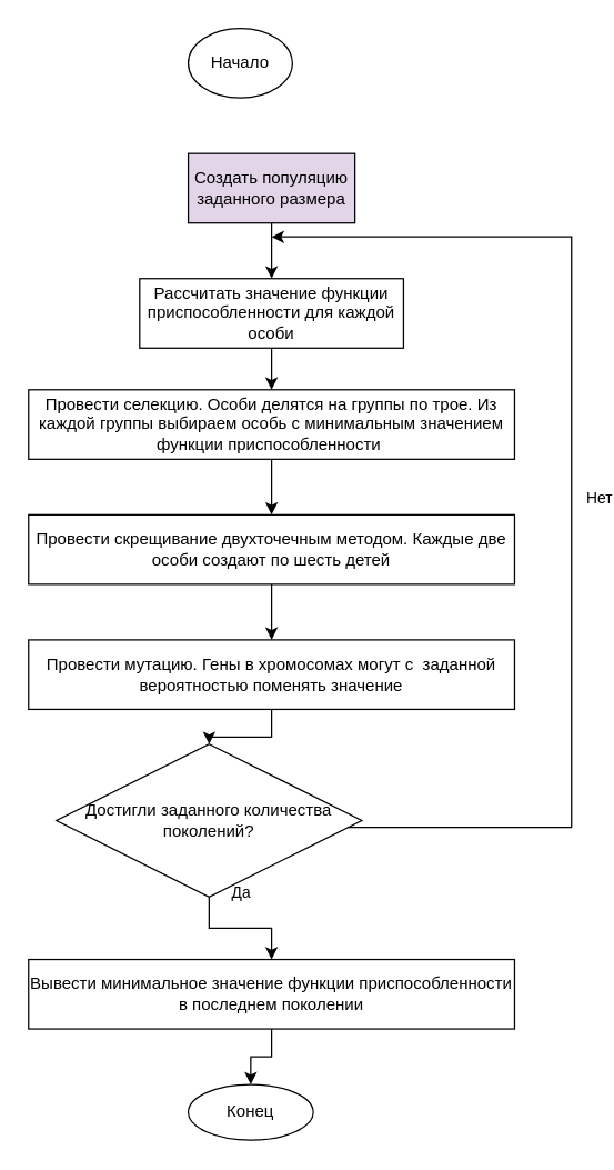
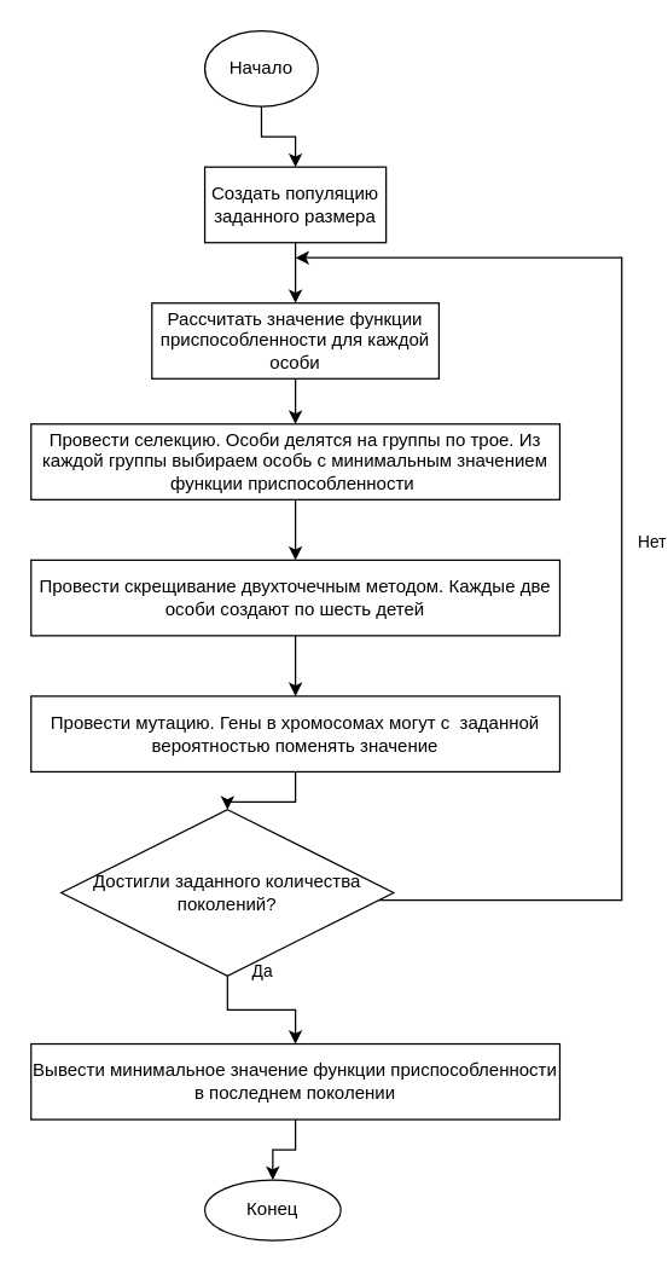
  <mxCell id="0" />
  <mxCell id="1" parent="0" />
+ <mxCell id="2" value="" style="edgeStyle=orthogonalEdgeStyle;rounded=0;orthogonalLoop=1;jettySize=auto;html=1;" edge="1" parent="1" source="3" target="6"><mxGeometry relative="1" as="geometry" /></mxCell>
  <mxCell id="3" value="Начало" style="ellipse;whiteSpace=wrap;html=1;" vertex="1" parent="1"><mxGeometry x="135" y="20" width="75" height="50" as="geometry" /></mxCell>
  <mxCell id="4" value="Конец" style="ellipse;whiteSpace=wrap;html=1;" vertex="1" parent="1"><mxGeometry x="135" y="780" width="90" height="40" as="geometry" /></mxCell>
  <mxCell id="5" value="" style="edgeStyle=orthogonalEdgeStyle;rounded=0;orthogonalLoop=1;jettySize=auto;html=1;" edge="1" parent="1" source="6" target="8"><mxGeometry relative="1" as="geometry" /></mxCell>
- <mxCell id="6" value="Создать популяцию заданного размера" style="rounded=0;whiteSpace=wrap;html=1;fillColor=#e1d5e7;" vertex="1" parent="1"><mxGeometry x="135" y="110" width="120" height="50" as="geometry" /></mxCell>
+ <mxCell id="6" value="Создать популяцию заданного размера" style="rounded=0;whiteSpace=wrap;html=1;" vertex="1" parent="1"><mxGeometry x="135" y="110" width="120" height="50" as="geometry" /></mxCell>
  <mxCell id="7" value="" style="edgeStyle=orthogonalEdgeStyle;rounded=0;orthogonalLoop=1;jettySize=auto;html=1;" edge="1" parent="1" source="8" target="10"><mxGeometry relative="1" as="geometry" /></mxCell>
  <mxCell id="8" value="Рассчитать значение функции приспособленности для каждой особи" style="rounded=0;whiteSpace=wrap;html=1;" vertex="1" parent="1"><mxGeometry x="100" y="200" width="190" height="50" as="geometry" /></mxCell>
  <mxCell id="9" value="" style="edgeStyle=orthogonalEdgeStyle;rounded=0;orthogonalLoop=1;jettySize=auto;html=1;" edge="1" parent="1" source="10" target="12"><mxGeometry relative="1" as="geometry" /></mxCell>
  <mxCell id="10" value="Провести селекцию. Особи делятся на группы по трое. Из каждой группы выбираем особь с минимальным значением функции приспособленности&amp;nbsp;" style="rounded=0;whiteSpace=wrap;html=1;" vertex="1" parent="1"><mxGeometry x="20" y="280" width="350" height="50" as="geometry" /></mxCell>
  <mxCell id="11" value="" style="edgeStyle=orthogonalEdgeStyle;rounded=0;orthogonalLoop=1;jettySize=auto;html=1;" edge="1" parent="1" source="12" target="14"><mxGeometry relative="1" as="geometry" /></mxCell>
  <mxCell id="12" value="Провести скрещивание двухточечным методом. Каждые две особи создают по шесть детей" style="rounded=0;whiteSpace=wrap;html=1;" vertex="1" parent="1"><mxGeometry x="20" y="370" width="350" height="50" as="geometry" /></mxCell>
  <mxCell id="13" value="" style="edgeStyle=orthogonalEdgeStyle;rounded=0;orthogonalLoop=1;jettySize=auto;html=1;" edge="1" parent="1" source="14" target="17"><mxGeometry relative="1" as="geometry" /></mxCell>
  <mxCell id="14" value="Провести мутацию. Гены в хромосомах могут с&amp;nbsp; заданной вероятностью поменять значение" style="rounded=0;whiteSpace=wrap;html=1;" vertex="1" parent="1"><mxGeometry x="20" y="460" width="350" height="50" as="geometry" /></mxCell>
  <mxCell id="15" value="Нет" style="edgeStyle=orthogonalEdgeStyle;rounded=0;orthogonalLoop=1;jettySize=auto;html=1;" edge="1" parent="1" source="17"><mxGeometry x="-0.007" y="-20" relative="1" as="geometry"><mxPoint x="195" y="170" as="targetPoint" /><Array as="points"><mxPoint x="411" y="595" /><mxPoint x="411" y="170" /></Array><mxPoint as="offset" /></mxGeometry></mxCell>
  <mxCell id="16" value="Да" style="edgeStyle=orthogonalEdgeStyle;rounded=0;orthogonalLoop=1;jettySize=auto;html=1;" edge="1" parent="1" source="17" target="19"><mxGeometry y="26" relative="1" as="geometry"><mxPoint as="offset" /></mxGeometry></mxCell>
  <mxCell id="17" value="Достигли заданного количества поколений?" style="rhombus;whiteSpace=wrap;html=1;" vertex="1" parent="1"><mxGeometry x="40" y="535" width="220" height="110" as="geometry" /></mxCell>
  <mxCell id="18" value="" style="edgeStyle=orthogonalEdgeStyle;rounded=0;orthogonalLoop=1;jettySize=auto;html=1;" edge="1" parent="1" source="19" target="4"><mxGeometry relative="1" as="geometry" /></mxCell>
  <mxCell id="19" value="Вывести минимальное значение функции приспособленности в последнем поколении" style="rounded=0;whiteSpace=wrap;html=1;" vertex="1" parent="1"><mxGeometry x="20" y="690" width="350" height="50" as="geometry" /></mxCell>
